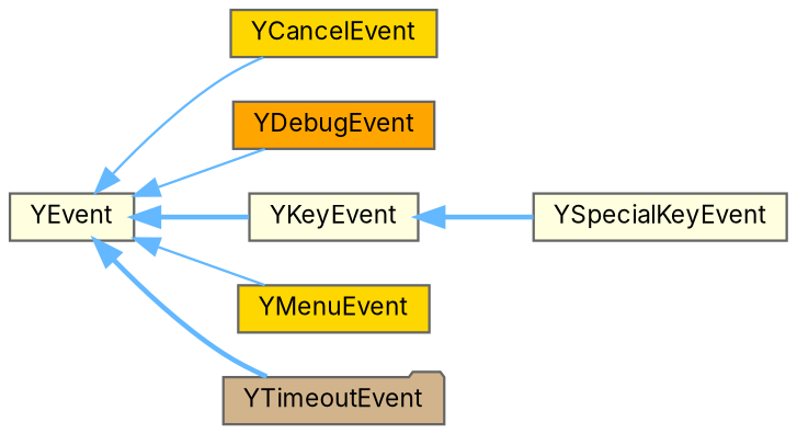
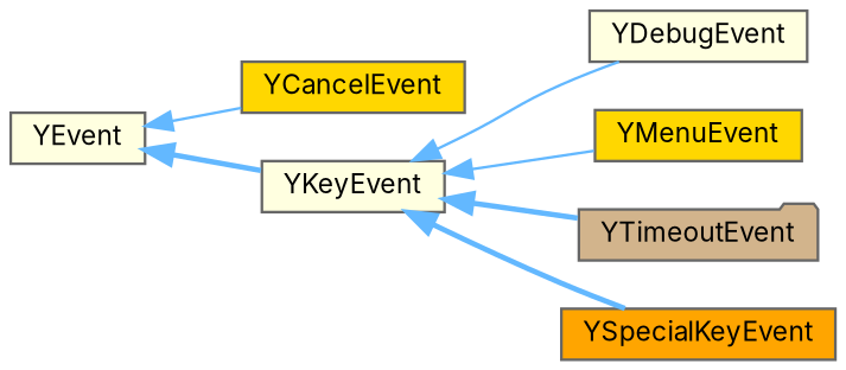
  digraph {
    fontname=Inter
    rankdir=LR
    node [color=grey40 fillcolor=lightyellow fontname=Inter fontsize=10 shape=box style=filled]
    edge [color=steelblue1 dir=back fontname=Inter fontsize=10 labelfontname=Helvetica labelfontsize=10 style=solid]
    n1 [height=0.2 label=YEvent width=0.4]
    n2 [fillcolor=gold height=0.2 label=YCancelEvent width=0.4]
-   n3 [fillcolor=orange height=0.2 label=YDebugEvent width=0.4]
+   n3 [height=0.2 label=YDebugEvent width=0.4]
    n4 [height=0.2 label=YKeyEvent width=0.4]
    n5 [fillcolor=gold height=0.2 label=YMenuEvent width=0.4]
    n6 [fillcolor=tan height=0.2 label=YTimeoutEvent shape=folder width=0.4]
-   n7 [height=0.2 label=YSpecialKeyEvent width=0.4]
+   n7 [fillcolor=orange height=0.2 label=YSpecialKeyEvent width=0.4]
    n1 -> n2
-   n1 -> n3
+   n4 -> n3
    n1 -> n4 [style=bold]
-   n1 -> n5
-   n1 -> n6 [style=bold]
+   n4 -> n5
+   n4 -> n6 [style=bold]
    n4 -> n7 [style=bold]
  }
